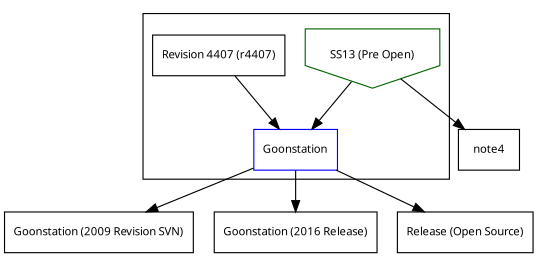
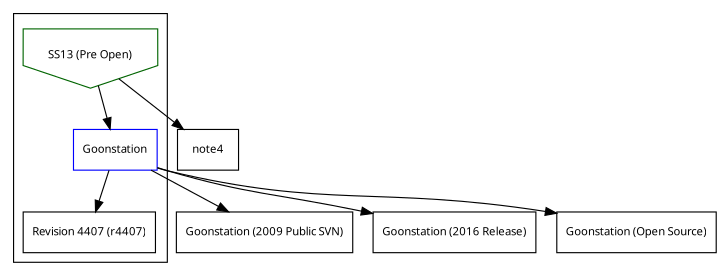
  digraph {
    fontname=Verdana
    fontsize=10
    node [fontname=Verdana fontsize=10 shape=record]
    Goonstation [color=blue shape=rectangle]
    "SS13 (Pre Open)" [color=darkgreen height=.8 shape=invhouse]
    "Revision 4407 (r4407)"
-   "Goonstation (2009 Public SVN)" [label="Goonstation (2009 Revision SVN)"]
+   "Goonstation (2009 Public SVN)"
    "Goonstation (2016 Release)"
-   "Goonstation (Open Source)" [label="Release (Open Source)"]
+   "Goonstation (Open Source)"
    note4
    subgraph cluster_1 {
      Goonstation
      "SS13 (Pre Open)"
      "Revision 4407 (r4407)"
    }
-   "Revision 4407 (r4407)" -> Goonstation
+   Goonstation -> "Revision 4407 (r4407)"
    Goonstation -> "Goonstation (2009 Public SVN)"
    Goonstation -> "Goonstation (2016 Release)"
    Goonstation -> "Goonstation (Open Source)"
    "SS13 (Pre Open)" -> Goonstation
    "SS13 (Pre Open)" -> note4
  }
